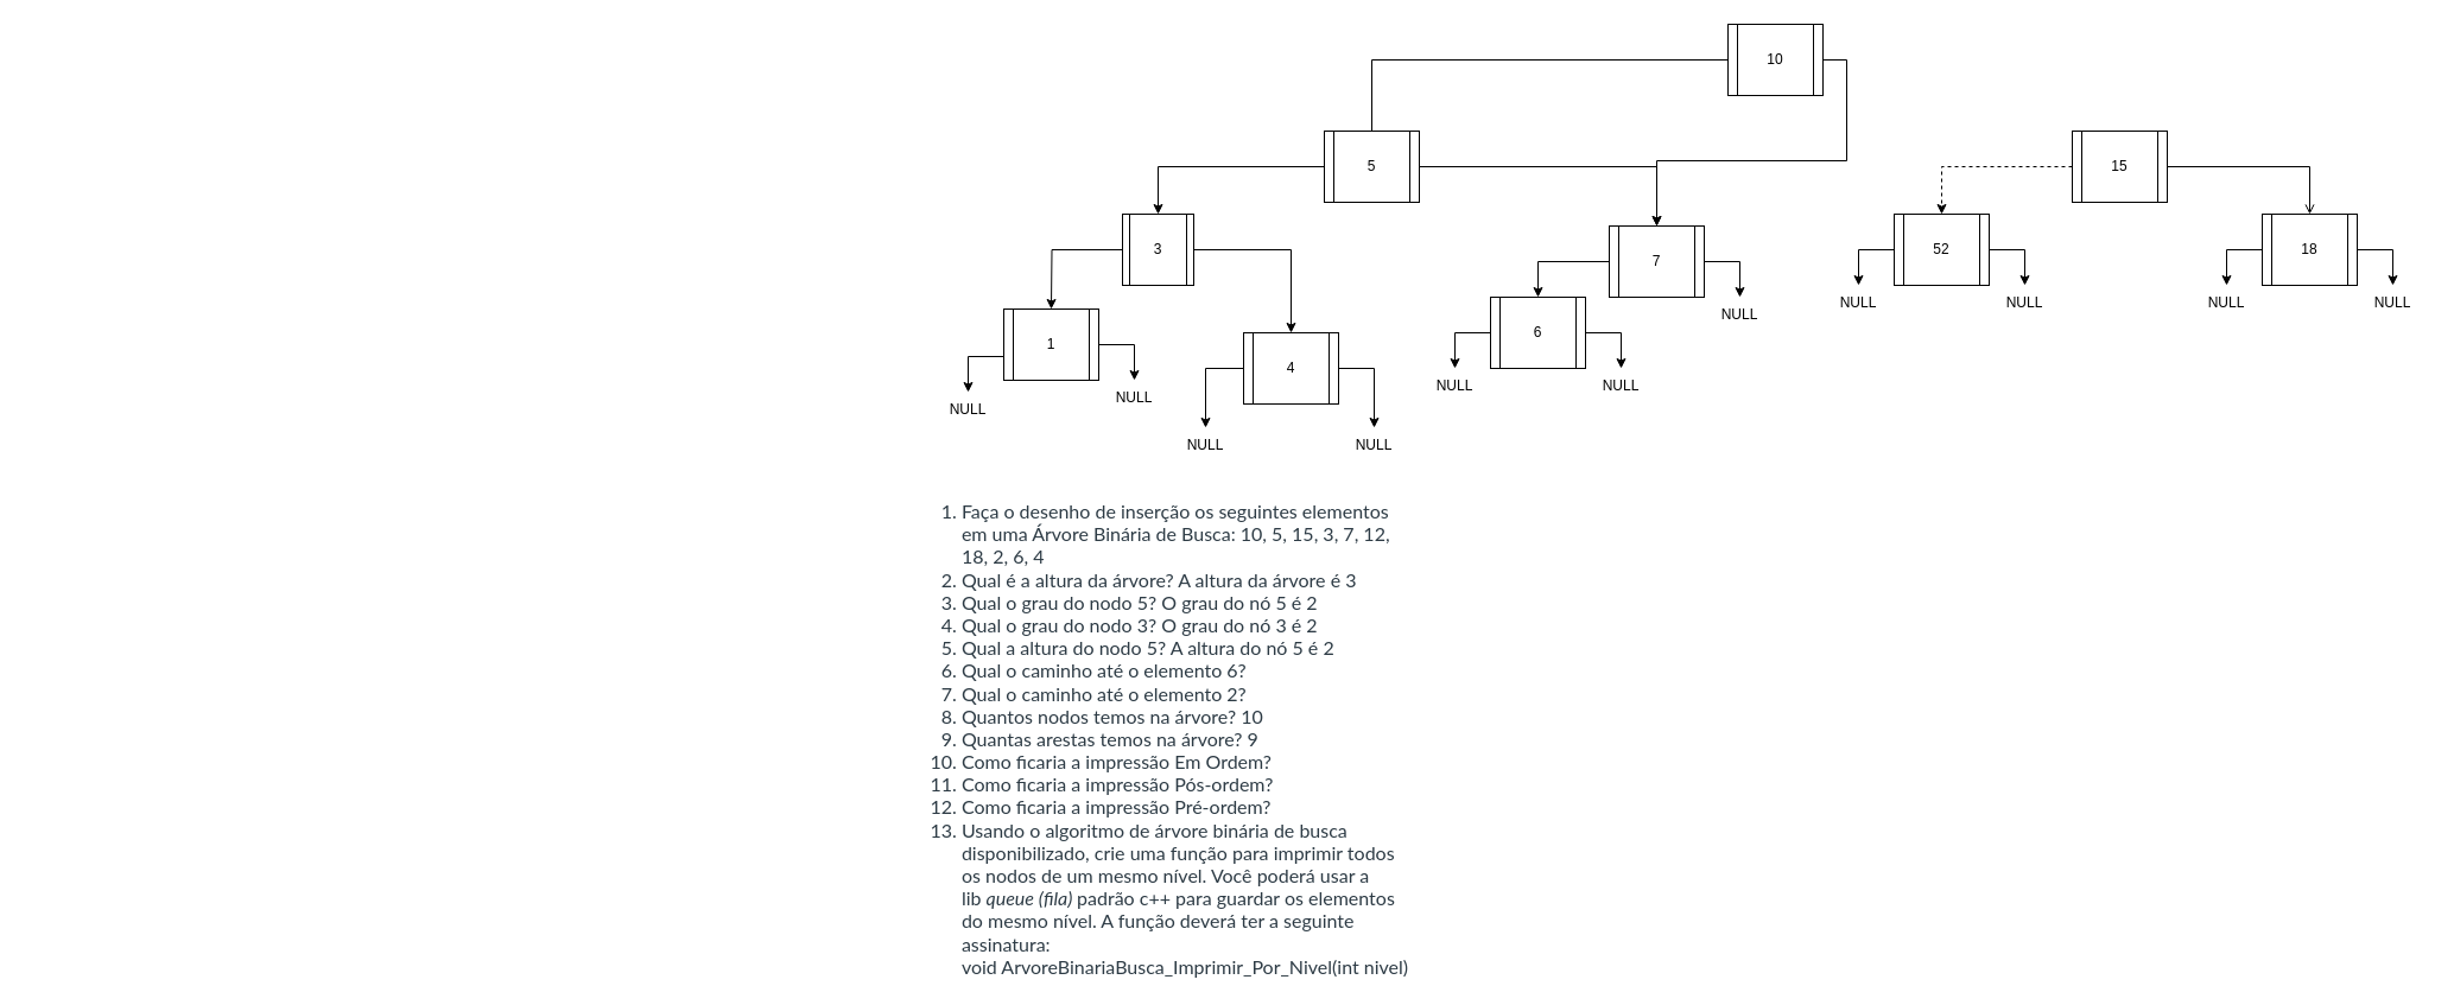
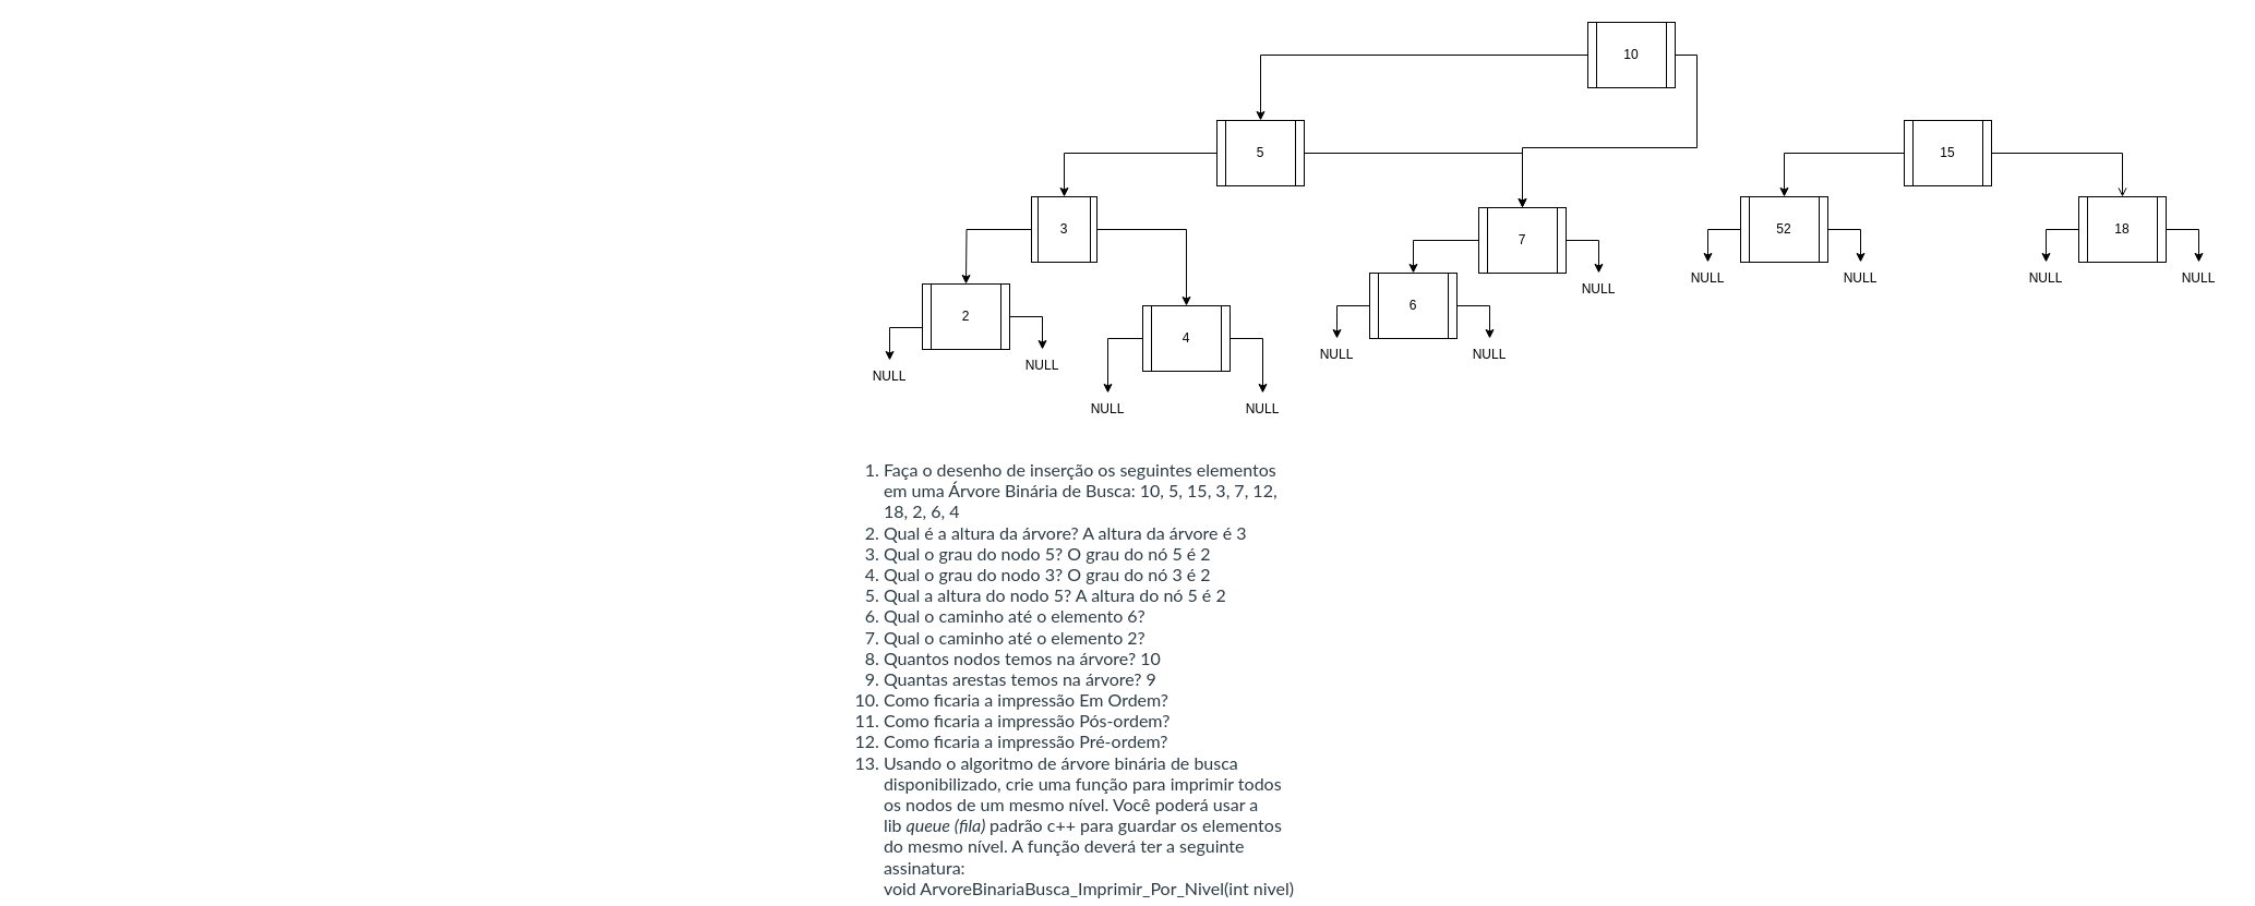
  <mxCell id="0" />
  <mxCell id="1" parent="0" />
- <mxCell id="2" style="edgeStyle=orthogonalEdgeStyle;rounded=0;orthogonalLoop=1;jettySize=auto;html=1;endArrow=none;" edge="1" parent="1" source="4" target="7"><mxGeometry relative="1" as="geometry"><mxPoint x="1117" y="140" as="targetPoint" /></mxGeometry></mxCell>
+ <mxCell id="2" style="edgeStyle=orthogonalEdgeStyle;rounded=0;orthogonalLoop=1;jettySize=auto;html=1;" edge="1" parent="1" source="4" target="7"><mxGeometry relative="1" as="geometry"><mxPoint x="1117" y="140" as="targetPoint" /></mxGeometry></mxCell>
  <mxCell id="3" style="edgeStyle=orthogonalEdgeStyle;rounded=0;orthogonalLoop=1;jettySize=auto;html=1;exitX=1;exitY=0.5;exitDx=0;exitDy=0;" edge="1" parent="1" source="4" target="16"><mxGeometry relative="1" as="geometry"><mxPoint x="1337" y="120" as="targetPoint" /></mxGeometry></mxCell>
  <mxCell id="4" value="10" style="shape=process;whiteSpace=wrap;html=1;backgroundOutline=1;" vertex="1" parent="1"><mxGeometry x="1455" y="20" width="80" height="60" as="geometry" /></mxCell>
  <mxCell id="5" style="edgeStyle=orthogonalEdgeStyle;rounded=0;orthogonalLoop=1;jettySize=auto;html=1;entryX=0.5;entryY=0;entryDx=0;entryDy=0;" edge="1" parent="1" source="7" target="13"><mxGeometry relative="1" as="geometry" /></mxCell>
  <mxCell id="6" style="edgeStyle=orthogonalEdgeStyle;rounded=0;orthogonalLoop=1;jettySize=auto;html=1;entryX=0.5;entryY=0;entryDx=0;entryDy=0;" edge="1" parent="1" source="7" target="16"><mxGeometry relative="1" as="geometry" /></mxCell>
  <mxCell id="7" value="5" style="shape=process;whiteSpace=wrap;html=1;backgroundOutline=1;" vertex="1" parent="1"><mxGeometry x="1115" y="110" width="80" height="60" as="geometry" /></mxCell>
- <mxCell id="8" style="edgeStyle=orthogonalEdgeStyle;rounded=0;orthogonalLoop=1;jettySize=auto;html=1;dashed=1;" edge="1" parent="1" source="10" target="19"><mxGeometry relative="1" as="geometry" /></mxCell>
+ <mxCell id="8" style="edgeStyle=orthogonalEdgeStyle;rounded=0;orthogonalLoop=1;jettySize=auto;html=1;" edge="1" parent="1" source="10" target="19"><mxGeometry relative="1" as="geometry" /></mxCell>
  <mxCell id="9" style="edgeStyle=orthogonalEdgeStyle;rounded=0;orthogonalLoop=1;jettySize=auto;html=1;entryX=0.5;entryY=0;entryDx=0;entryDy=0;endArrow=open;" edge="1" parent="1" source="10" target="22"><mxGeometry relative="1" as="geometry"><mxPoint x="1865" y="180" as="targetPoint" /></mxGeometry></mxCell>
  <mxCell id="10" value="15" style="shape=process;whiteSpace=wrap;html=1;backgroundOutline=1;" vertex="1" parent="1"><mxGeometry x="1745" y="110" width="80" height="60" as="geometry" /></mxCell>
  <mxCell id="11" style="edgeStyle=orthogonalEdgeStyle;rounded=0;orthogonalLoop=1;jettySize=auto;html=1;entryX=0.5;entryY=0;entryDx=0;entryDy=0;" edge="1" parent="1" source="13" target="25"><mxGeometry relative="1" as="geometry" /></mxCell>
  <mxCell id="12" style="edgeStyle=orthogonalEdgeStyle;rounded=0;orthogonalLoop=1;jettySize=auto;html=1;" edge="1" parent="1" source="13"><mxGeometry relative="1" as="geometry"><mxPoint x="885" y="260" as="targetPoint" /></mxGeometry></mxCell>
  <mxCell id="13" value="3" style="shape=process;whiteSpace=wrap;html=1;backgroundOutline=1;" vertex="1" parent="1"><mxGeometry x="945" y="180" width="60" height="60" as="geometry" /></mxCell>
  <mxCell id="14" style="edgeStyle=orthogonalEdgeStyle;rounded=0;orthogonalLoop=1;jettySize=auto;html=1;" edge="1" parent="1" source="16"><mxGeometry relative="1" as="geometry"><mxPoint x="1295" y="250" as="targetPoint" /><Array as="points"><mxPoint x="1295" y="220" /></Array></mxGeometry></mxCell>
  <mxCell id="15" style="edgeStyle=orthogonalEdgeStyle;rounded=0;orthogonalLoop=1;jettySize=auto;html=1;entryX=0.5;entryY=0;entryDx=0;entryDy=0;exitX=1;exitY=0.5;exitDx=0;exitDy=0;" edge="1" parent="1" source="16" target="28"><mxGeometry relative="1" as="geometry"><Array as="points"><mxPoint x="1465" y="220" /></Array></mxGeometry></mxCell>
  <mxCell id="16" value="7" style="shape=process;whiteSpace=wrap;html=1;backgroundOutline=1;" vertex="1" parent="1"><mxGeometry x="1355" y="190" width="80" height="60" as="geometry" /></mxCell>
  <mxCell id="17" style="edgeStyle=orthogonalEdgeStyle;rounded=0;orthogonalLoop=1;jettySize=auto;html=1;entryX=0.5;entryY=0;entryDx=0;entryDy=0;" edge="1" parent="1" source="19" target="29"><mxGeometry relative="1" as="geometry"><Array as="points"><mxPoint x="1565" y="210" /></Array></mxGeometry></mxCell>
  <mxCell id="18" style="edgeStyle=orthogonalEdgeStyle;rounded=0;orthogonalLoop=1;jettySize=auto;html=1;entryX=0.5;entryY=0;entryDx=0;entryDy=0;" edge="1" parent="1" source="19" target="30"><mxGeometry relative="1" as="geometry"><Array as="points"><mxPoint x="1705" y="210" /></Array></mxGeometry></mxCell>
  <mxCell id="19" value="52" style="shape=process;whiteSpace=wrap;html=1;backgroundOutline=1;" vertex="1" parent="1"><mxGeometry x="1595" y="180" width="80" height="60" as="geometry" /></mxCell>
  <mxCell id="20" style="edgeStyle=orthogonalEdgeStyle;rounded=0;orthogonalLoop=1;jettySize=auto;html=1;entryX=0.5;entryY=0;entryDx=0;entryDy=0;" edge="1" parent="1" source="22" target="31"><mxGeometry relative="1" as="geometry"><Array as="points"><mxPoint x="1875" y="210" /></Array></mxGeometry></mxCell>
  <mxCell id="21" style="edgeStyle=orthogonalEdgeStyle;rounded=0;orthogonalLoop=1;jettySize=auto;html=1;entryX=0.5;entryY=0;entryDx=0;entryDy=0;" edge="1" parent="1" source="22" target="38"><mxGeometry relative="1" as="geometry"><Array as="points"><mxPoint x="2015" y="210" /></Array></mxGeometry></mxCell>
  <mxCell id="22" value="18" style="shape=process;whiteSpace=wrap;html=1;backgroundOutline=1;" vertex="1" parent="1"><mxGeometry x="1905" y="180" width="80" height="60" as="geometry" /></mxCell>
  <mxCell id="23" style="edgeStyle=orthogonalEdgeStyle;rounded=0;orthogonalLoop=1;jettySize=auto;html=1;exitX=1;exitY=0.5;exitDx=0;exitDy=0;entryX=0.5;entryY=0;entryDx=0;entryDy=0;" edge="1" parent="1" source="25" target="27"><mxGeometry relative="1" as="geometry" /></mxCell>
  <mxCell id="24" style="edgeStyle=orthogonalEdgeStyle;rounded=0;orthogonalLoop=1;jettySize=auto;html=1;entryX=0.5;entryY=0;entryDx=0;entryDy=0;" edge="1" parent="1" source="25" target="26"><mxGeometry relative="1" as="geometry"><Array as="points"><mxPoint x="1015" y="310" /><mxPoint x="1015" y="360" /></Array></mxGeometry></mxCell>
  <mxCell id="25" value="4" style="shape=process;whiteSpace=wrap;html=1;backgroundOutline=1;" vertex="1" parent="1"><mxGeometry x="1047" y="280" width="80" height="60" as="geometry" /></mxCell>
  <mxCell id="26" value="NULL" style="text;html=1;align=center;verticalAlign=middle;whiteSpace=wrap;rounded=0;" vertex="1" parent="1"><mxGeometry x="985" y="360" width="60" height="30" as="geometry" /></mxCell>
  <mxCell id="27" value="NULL" style="text;html=1;align=center;verticalAlign=middle;whiteSpace=wrap;rounded=0;" vertex="1" parent="1"><mxGeometry x="1127" y="360" width="60" height="30" as="geometry" /></mxCell>
  <mxCell id="28" value="NULL" style="text;html=1;align=center;verticalAlign=middle;whiteSpace=wrap;rounded=0;" vertex="1" parent="1"><mxGeometry x="1435" y="250" width="60" height="30" as="geometry" /></mxCell>
  <mxCell id="29" value="NULL" style="text;html=1;align=center;verticalAlign=middle;whiteSpace=wrap;rounded=0;" vertex="1" parent="1"><mxGeometry x="1535" y="240" width="60" height="30" as="geometry" /></mxCell>
  <mxCell id="30" value="NULL" style="text;html=1;align=center;verticalAlign=middle;whiteSpace=wrap;rounded=0;" vertex="1" parent="1"><mxGeometry x="1675" y="240" width="60" height="30" as="geometry" /></mxCell>
  <mxCell id="31" value="NULL" style="text;html=1;align=center;verticalAlign=middle;whiteSpace=wrap;rounded=0;" vertex="1" parent="1"><mxGeometry x="1845" y="240" width="60" height="30" as="geometry" /></mxCell>
  <mxCell id="32" style="edgeStyle=orthogonalEdgeStyle;rounded=0;orthogonalLoop=1;jettySize=auto;html=1;entryX=0.5;entryY=0;entryDx=0;entryDy=0;" edge="1" parent="1" source="34" target="40"><mxGeometry relative="1" as="geometry"><Array as="points"><mxPoint x="815" y="300" /></Array></mxGeometry></mxCell>
  <mxCell id="33" style="edgeStyle=orthogonalEdgeStyle;rounded=0;orthogonalLoop=1;jettySize=auto;html=1;entryX=0.5;entryY=0;entryDx=0;entryDy=0;" edge="1" parent="1" source="34" target="39"><mxGeometry relative="1" as="geometry"><Array as="points"><mxPoint x="955" y="290" /></Array></mxGeometry></mxCell>
- <mxCell id="34" value="1" style="shape=process;whiteSpace=wrap;html=1;backgroundOutline=1;" vertex="1" parent="1"><mxGeometry x="845" y="260" width="80" height="60" as="geometry" /></mxCell>
+ <mxCell id="34" value="2" style="shape=process;whiteSpace=wrap;html=1;backgroundOutline=1;" vertex="1" parent="1"><mxGeometry x="845" y="260" width="80" height="60" as="geometry" /></mxCell>
  <mxCell id="35" style="edgeStyle=orthogonalEdgeStyle;rounded=0;orthogonalLoop=1;jettySize=auto;html=1;entryX=0.5;entryY=0;entryDx=0;entryDy=0;" edge="1" parent="1" source="37" target="41"><mxGeometry relative="1" as="geometry"><Array as="points"><mxPoint x="1225" y="280" /></Array></mxGeometry></mxCell>
  <mxCell id="36" style="edgeStyle=orthogonalEdgeStyle;rounded=0;orthogonalLoop=1;jettySize=auto;html=1;entryX=0.5;entryY=0;entryDx=0;entryDy=0;" edge="1" parent="1" source="37" target="42"><mxGeometry relative="1" as="geometry"><Array as="points"><mxPoint x="1365" y="280" /></Array></mxGeometry></mxCell>
  <mxCell id="37" value="6" style="shape=process;whiteSpace=wrap;html=1;backgroundOutline=1;" vertex="1" parent="1"><mxGeometry x="1255" y="250" width="80" height="60" as="geometry" /></mxCell>
  <mxCell id="38" value="NULL" style="text;html=1;align=center;verticalAlign=middle;whiteSpace=wrap;rounded=0;" vertex="1" parent="1"><mxGeometry x="1985" y="240" width="60" height="30" as="geometry" /></mxCell>
  <mxCell id="39" value="NULL" style="text;html=1;align=center;verticalAlign=middle;whiteSpace=wrap;rounded=0;" vertex="1" parent="1"><mxGeometry x="925" y="320" width="60" height="30" as="geometry" /></mxCell>
  <mxCell id="40" value="NULL" style="text;html=1;align=center;verticalAlign=middle;whiteSpace=wrap;rounded=0;" vertex="1" parent="1"><mxGeometry x="785" y="330" width="60" height="30" as="geometry" /></mxCell>
  <mxCell id="41" value="NULL" style="text;html=1;align=center;verticalAlign=middle;whiteSpace=wrap;rounded=0;" vertex="1" parent="1"><mxGeometry x="1195" y="310" width="60" height="30" as="geometry" /></mxCell>
  <mxCell id="42" value="NULL" style="text;html=1;align=center;verticalAlign=middle;whiteSpace=wrap;rounded=0;" vertex="1" parent="1"><mxGeometry x="1335" y="310" width="60" height="30" as="geometry" /></mxCell>
  <mxCell id="43" value="&lt;ol style=&quot;padding: 0px; margin: 0px 0px 6px 25px; color: rgb(45, 59, 69); font-family: LatoWeb, &amp;quot;Lato Extended&amp;quot;, Lato, &amp;quot;Helvetica Neue&amp;quot;, Helvetica, Arial, sans-serif; font-size: 16px; text-align: start; text-wrap: wrap; background-color: rgb(255, 255, 255);&quot;&gt;&lt;li&gt;Faça o desenho de inserção os seguintes elementos em uma Árvore Binária de Busca: 10, 5, 15, 3, 7, 12, 18, 2, 6, 4&lt;/li&gt;&lt;li&gt;Qual é a altura da árvore? A altura da árvore é 3&lt;/li&gt;&lt;li&gt;Qual o grau do nodo 5? O grau do nó 5 é 2&lt;/li&gt;&lt;li&gt;Qual o grau do nodo 3? O grau do nó 3 é 2&amp;nbsp;&lt;/li&gt;&lt;li&gt;Qual a altura do nodo 5? A altura do nó 5 é 2&lt;/li&gt;&lt;li&gt;Qual o caminho até o elemento 6?&amp;nbsp;&lt;/li&gt;&lt;li&gt;Qual o caminho até o elemento 2?&amp;nbsp;&lt;/li&gt;&lt;li&gt;Quantos nodos temos na árvore? 10&lt;/li&gt;&lt;li&gt;Quantas arestas temos na árvore? 9&lt;/li&gt;&lt;li&gt;Como ficaria a impressão Em Ordem?&amp;nbsp;&lt;/li&gt;&lt;li&gt;Como ficaria a impressão Pós-ordem?&lt;/li&gt;&lt;li&gt;Como ficaria a impressão Pré-ordem?&lt;/li&gt;&lt;li&gt;Usando o algoritmo de árvore binária de busca disponibilizado, crie uma função para imprimir todos os nodos de um mesmo nível. Você poderá usar a lib&amp;nbsp;&lt;em&gt;queue (fila)&amp;nbsp;&lt;/em&gt;padrão c++ para guardar os elementos do mesmo nível. A função deverá ter a seguinte assinatura:&amp;nbsp;&lt;div&gt;void&amp;nbsp;ArvoreBinariaBusca_Imprimir_Por_Nivel(int&amp;nbsp;nivel)&lt;/div&gt;&lt;/li&gt;&lt;/ol&gt;" style="text;html=1;align=center;verticalAlign=middle;resizable=0;points=[];autosize=1;strokeColor=none;fillColor=none;" vertex="1" parent="1"><mxGeometry x="20" y="480" width="1930" height="290" as="geometry" /></mxCell>
